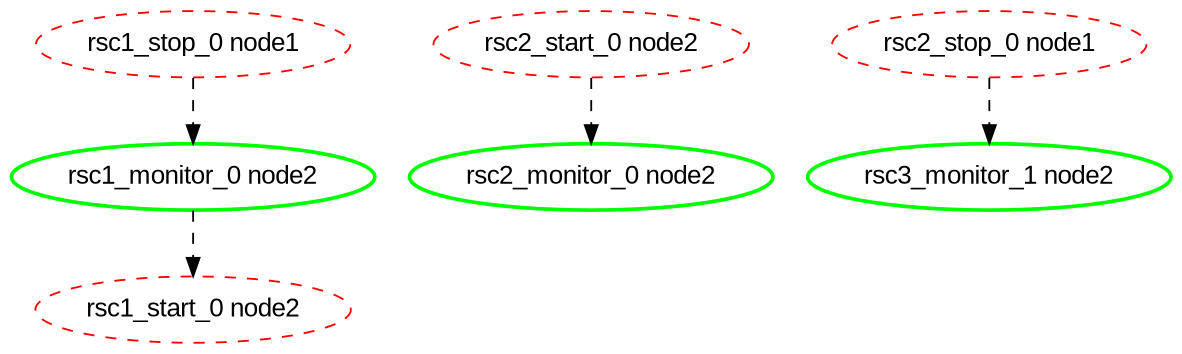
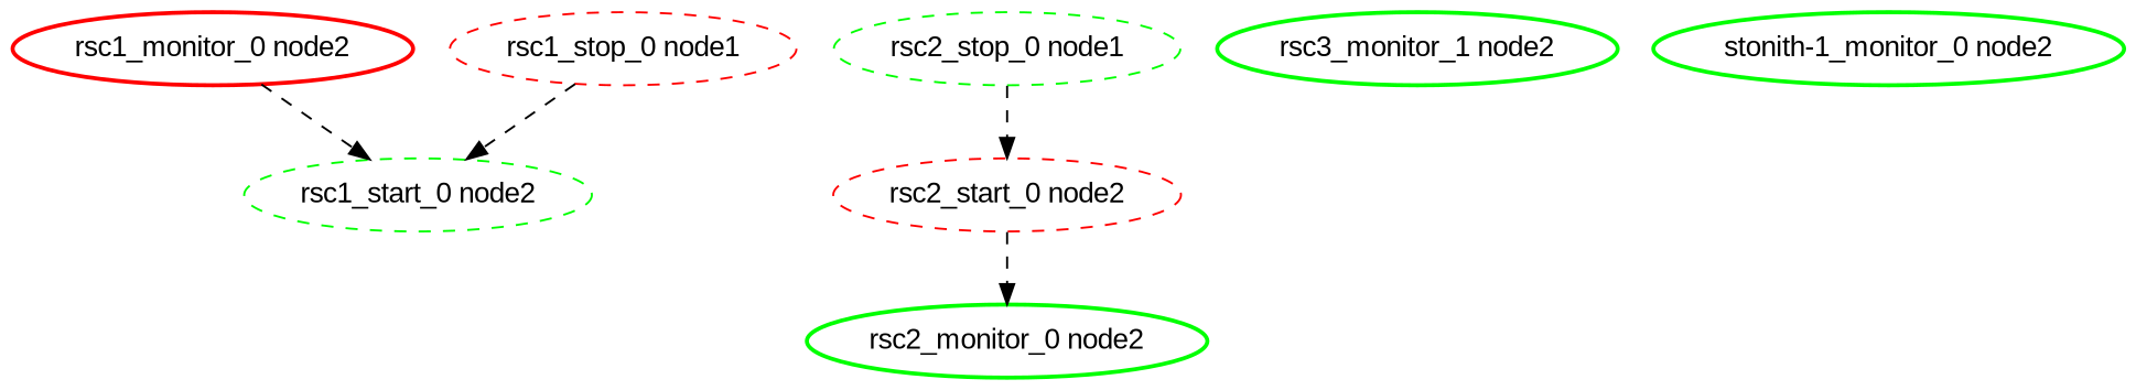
  digraph {
    fontname="Liberation Sans"
    node [color=red fontcolor=black fontname="Liberation Sans" style=dashed]
    edge [fontname="Liberation Sans" style=dashed]
-   "rsc1_start_0 node2"
-   "rsc1_monitor_0 node2" [color=green style=bold]
+   "rsc1_start_0 node2" [color=green]
+   "rsc1_monitor_0 node2" [style=bold]
    "rsc1_stop_0 node1"
    "rsc2_start_0 node2"
    "rsc2_monitor_0 node2" [color=green style=bold]
-   "rsc2_stop_0 node1"
+   "rsc2_stop_0 node1" [color=green]
    n7 [color=green label="rsc3_monitor_1 node2" style=bold]
+   "stonith-1_monitor_0 node2" [color=green style=bold]
    "rsc1_monitor_0 node2" -> "rsc1_start_0 node2"
-   "rsc1_stop_0 node1" -> "rsc1_monitor_0 node2"
+   "rsc1_stop_0 node1" -> "rsc1_start_0 node2"
    "rsc2_start_0 node2" -> "rsc2_monitor_0 node2"
-   "rsc2_stop_0 node1" -> n7
+   "rsc2_stop_0 node1" -> "rsc2_start_0 node2"
  }
